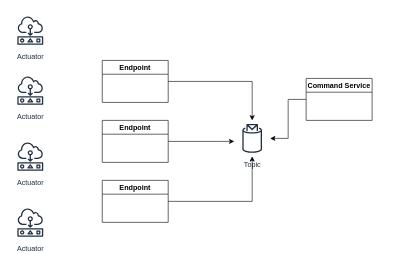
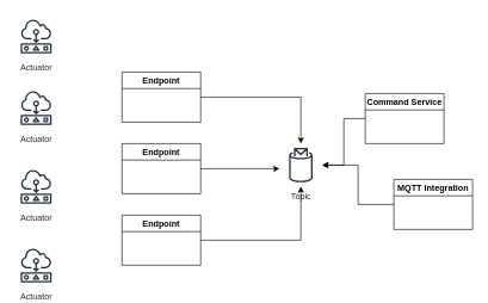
  <mxCell id="0" />
  <mxCell id="1" parent="0" />
  <mxCell id="2" value="Topic" style="sketch=0;outlineConnect=0;fontColor=#232F3E;gradientColor=none;strokeColor=#232F3E;fillColor=#ffffff;dashed=0;verticalLabelPosition=bottom;verticalAlign=top;align=center;html=1;fontSize=12;fontStyle=0;aspect=fixed;shape=mxgraph.aws4.resourceIcon;resIcon=mxgraph.aws4.topic_2;" vertex="1" parent="1"><mxGeometry x="390" y="200" width="60" height="60" as="geometry" /></mxCell>
  <mxCell id="3" value="" style="edgeStyle=orthogonalEdgeStyle;rounded=0;orthogonalLoop=1;jettySize=auto;html=1;" edge="1" parent="1" source="4" target="2"><mxGeometry relative="1" as="geometry" /></mxCell>
  <mxCell id="4" value="Command Service" style="swimlane;" vertex="1" parent="1"><mxGeometry x="510" y="130" width="110" height="70" as="geometry" /></mxCell>
  <mxCell id="5" style="edgeStyle=orthogonalEdgeStyle;rounded=0;orthogonalLoop=1;jettySize=auto;html=1;" edge="1" parent="1" source="6" target="2"><mxGeometry relative="1" as="geometry" /></mxCell>
  <mxCell id="6" value="Endpoint" style="swimlane;" vertex="1" parent="1"><mxGeometry x="170" y="300" width="110" height="70" as="geometry" /></mxCell>
  <mxCell id="7" value="" style="edgeStyle=orthogonalEdgeStyle;rounded=0;orthogonalLoop=1;jettySize=auto;html=1;" edge="1" parent="1" source="8" target="2"><mxGeometry relative="1" as="geometry"><Array as="points"><mxPoint x="360" y="235" /><mxPoint x="360" y="235" /></Array></mxGeometry></mxCell>
  <mxCell id="8" value="Endpoint" style="swimlane;" vertex="1" parent="1"><mxGeometry x="170" y="200" width="110" height="70" as="geometry" /></mxCell>
  <mxCell id="9" value="" style="edgeStyle=orthogonalEdgeStyle;rounded=0;orthogonalLoop=1;jettySize=auto;html=1;" edge="1" parent="1" source="10" target="2"><mxGeometry relative="1" as="geometry"><mxPoint x="360" y="135" as="targetPoint" /></mxGeometry></mxCell>
  <mxCell id="10" value="Endpoint" style="swimlane;" vertex="1" parent="1"><mxGeometry x="170" y="100" width="110" height="70" as="geometry" /></mxCell>
  <mxCell id="11" value="Actuator" style="sketch=0;outlineConnect=0;fontColor=#232F3E;gradientColor=none;strokeColor=#232F3E;fillColor=#ffffff;dashed=0;verticalLabelPosition=bottom;verticalAlign=top;align=center;html=1;fontSize=12;fontStyle=0;aspect=fixed;shape=mxgraph.aws4.resourceIcon;resIcon=mxgraph.aws4.actuator;" vertex="1" parent="1"><mxGeometry x="20" y="20" width="60" height="60" as="geometry" /></mxCell>
  <mxCell id="12" value="Actuator" style="sketch=0;outlineConnect=0;fontColor=#232F3E;gradientColor=none;strokeColor=#232F3E;fillColor=#ffffff;dashed=0;verticalLabelPosition=bottom;verticalAlign=top;align=center;html=1;fontSize=12;fontStyle=0;aspect=fixed;shape=mxgraph.aws4.resourceIcon;resIcon=mxgraph.aws4.actuator;" vertex="1" parent="1"><mxGeometry x="20" y="120" width="60" height="60" as="geometry" /></mxCell>
  <mxCell id="13" value="Actuator" style="sketch=0;outlineConnect=0;fontColor=#232F3E;gradientColor=none;strokeColor=#232F3E;fillColor=#ffffff;dashed=0;verticalLabelPosition=bottom;verticalAlign=top;align=center;html=1;fontSize=12;fontStyle=0;aspect=fixed;shape=mxgraph.aws4.resourceIcon;resIcon=mxgraph.aws4.actuator;" vertex="1" parent="1"><mxGeometry x="20" y="230" width="60" height="60" as="geometry" /></mxCell>
  <mxCell id="14" value="Actuator" style="sketch=0;outlineConnect=0;fontColor=#232F3E;gradientColor=none;strokeColor=#232F3E;fillColor=#ffffff;dashed=0;verticalLabelPosition=bottom;verticalAlign=top;align=center;html=1;fontSize=12;fontStyle=0;aspect=fixed;shape=mxgraph.aws4.resourceIcon;resIcon=mxgraph.aws4.actuator;" vertex="1" parent="1"><mxGeometry x="20" y="340" width="60" height="60" as="geometry" /></mxCell>
+ <mxCell id="15" style="edgeStyle=orthogonalEdgeStyle;rounded=0;orthogonalLoop=1;jettySize=auto;html=1;" edge="1" parent="1" source="16" target="2"><mxGeometry relative="1" as="geometry" /></mxCell>
+ <mxCell id="16" value="MQTT Integration" style="swimlane;" vertex="1" parent="1"><mxGeometry x="550" y="250" width="110" height="70" as="geometry" /></mxCell>
